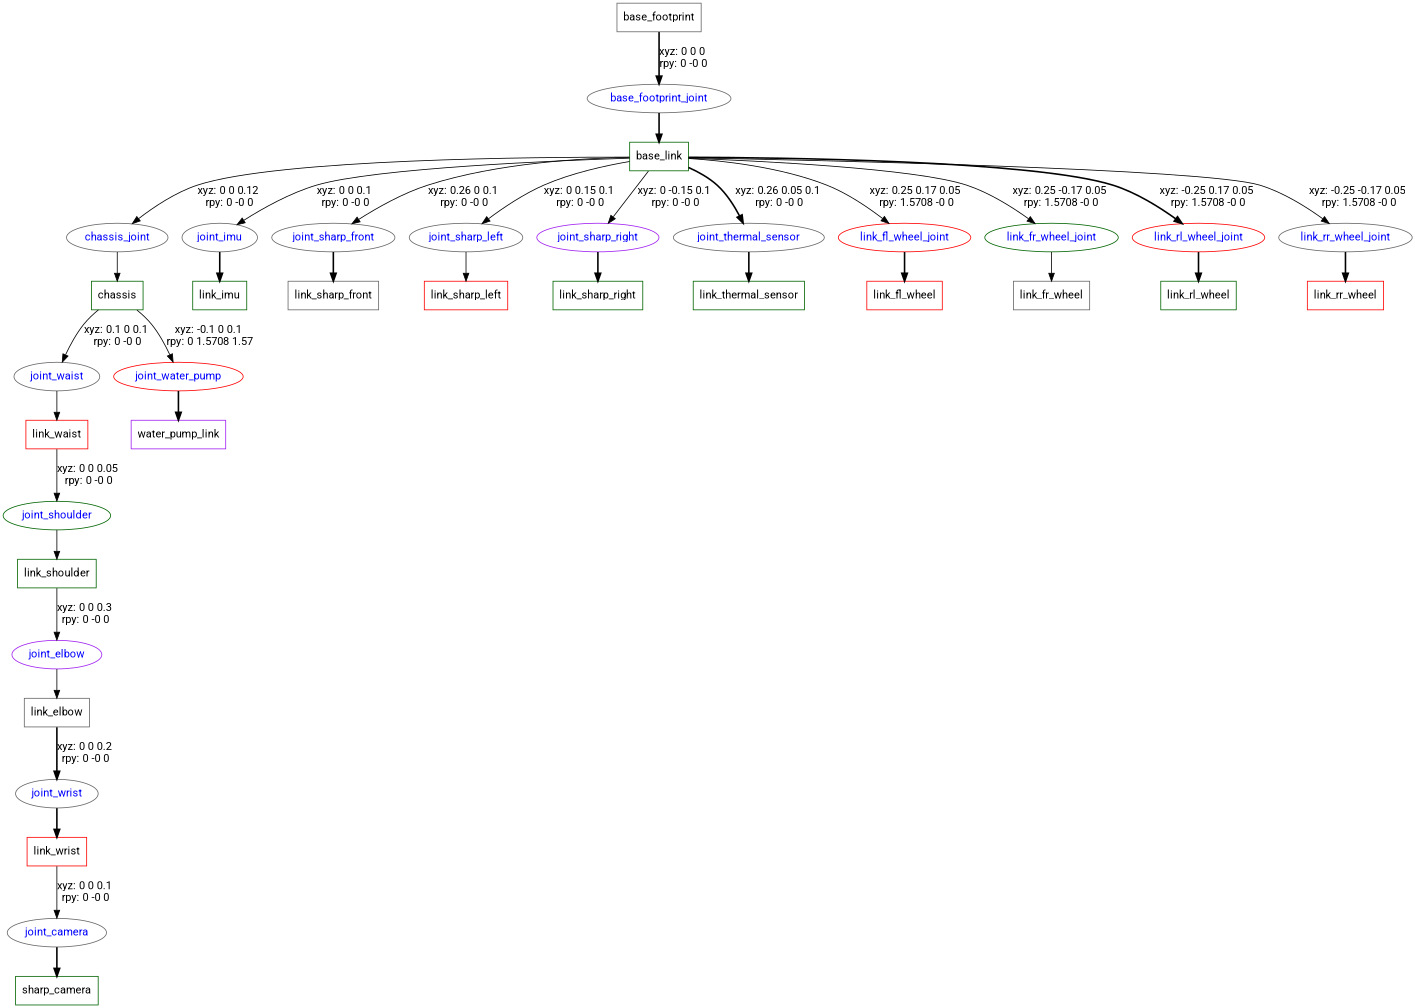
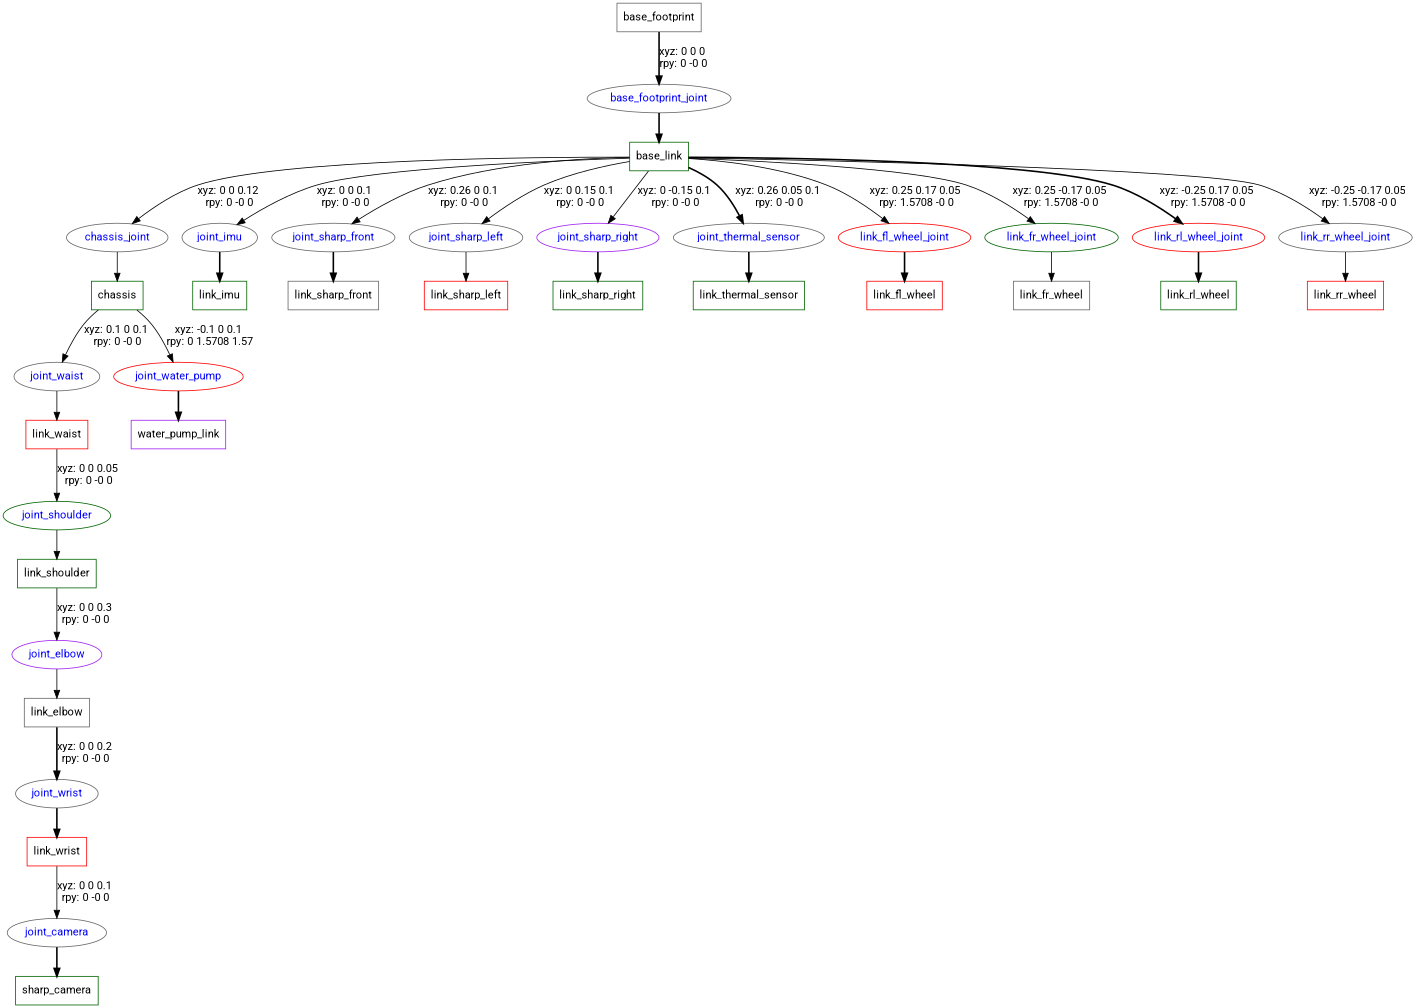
  digraph {
    fontname=Roboto
    node [color=gray40 fontname=Roboto shape=box]
    edge [fontname=Roboto style=solid]
    n1 [label=base_footprint]
    base_footprint_joint [fontcolor=blue shape=ellipse]
    n3 [color=darkgreen label=base_link]
    chassis_joint [fontcolor=blue shape=ellipse]
    joint_imu [fontcolor=blue shape=ellipse]
    joint_sharp_front [fontcolor=blue shape=ellipse]
    joint_sharp_left [fontcolor=blue shape=ellipse]
    joint_sharp_right [color=purple fontcolor=blue shape=ellipse]
    joint_thermal_sensor [fontcolor=blue shape=ellipse]
    link_fl_wheel_joint [color=red fontcolor=blue shape=ellipse]
    link_fr_wheel_joint [color=darkgreen fontcolor=blue shape=ellipse]
    link_rl_wheel_joint [color=red fontcolor=blue shape=ellipse]
    link_rr_wheel_joint [fontcolor=blue shape=ellipse]
    n14 [color=darkgreen label=chassis]
    n15 [color=darkgreen label=link_imu]
    n16 [label=link_sharp_front]
    n17 [color=red label=link_sharp_left]
    n18 [color=darkgreen label=link_sharp_right]
    n19 [color=darkgreen label=link_thermal_sensor]
    n20 [color=red label=link_fl_wheel]
    n21 [label=link_fr_wheel]
    n22 [color=darkgreen label=link_rl_wheel]
    n23 [color=red label=link_rr_wheel]
    joint_waist [fontcolor=blue shape=ellipse]
    joint_water_pump [color=red fontcolor=blue shape=ellipse]
    n26 [color=red label=link_waist]
    n27 [color=purple label=water_pump_link]
    joint_shoulder [color=darkgreen fontcolor=blue shape=ellipse]
    n29 [color=darkgreen label=link_shoulder]
    joint_elbow [color=purple fontcolor=blue shape=ellipse]
    n31 [label=link_elbow]
    joint_wrist [fontcolor=blue shape=ellipse]
    n33 [color=red label=link_wrist]
    joint_camera [fontcolor=blue shape=ellipse]
    n35 [color=darkgreen label=sharp_camera]
    n1 -> base_footprint_joint [label="xyz: 0 0 0 \nrpy: 0 -0 0" style=bold]
    base_footprint_joint -> n3 [style=bold]
    n3 -> chassis_joint [label="xyz: 0 0 0.12 \nrpy: 0 -0 0"]
    n3 -> joint_imu [label="xyz: 0 0 0.1 \nrpy: 0 -0 0"]
    n3 -> joint_sharp_front [label="xyz: 0.26 0 0.1 \nrpy: 0 -0 0"]
    n3 -> joint_sharp_left [label="xyz: 0 0.15 0.1 \nrpy: 0 -0 0"]
    n3 -> joint_sharp_right [label="xyz: 0 -0.15 0.1 \nrpy: 0 -0 0"]
    n3 -> joint_thermal_sensor [label="xyz: 0.26 0.05 0.1 \nrpy: 0 -0 0" style=bold]
    n3 -> link_fl_wheel_joint [label="xyz: 0.25 0.17 0.05 \nrpy: 1.5708 -0 0"]
    n3 -> link_fr_wheel_joint [label="xyz: 0.25 -0.17 0.05 \nrpy: 1.5708 -0 0"]
    n3 -> link_rl_wheel_joint [label="xyz: -0.25 0.17 0.05 \nrpy: 1.5708 -0 0" style=bold]
    n3 -> link_rr_wheel_joint [label="xyz: -0.25 -0.17 0.05 \nrpy: 1.5708 -0 0"]
    chassis_joint -> n14
    joint_imu -> n15 [style=bold]
    joint_sharp_front -> n16 [style=bold]
    joint_sharp_left -> n17
    joint_sharp_right -> n18 [style=bold]
    joint_thermal_sensor -> n19 [style=bold]
    link_fl_wheel_joint -> n20 [style=bold]
    link_fr_wheel_joint -> n21
    link_rl_wheel_joint -> n22 [style=bold]
-   link_rr_wheel_joint -> n23 [style=bold]
+   link_rr_wheel_joint -> n23
    n14 -> joint_waist [label="xyz: 0.1 0 0.1 \nrpy: 0 -0 0"]
    n14 -> joint_water_pump [label="xyz: -0.1 0 0.1 \nrpy: 0 1.5708 1.57"]
    joint_waist -> n26
    joint_water_pump -> n27 [style=bold]
    n26 -> joint_shoulder [label="xyz: 0 0 0.05 \nrpy: 0 -0 0"]
    joint_shoulder -> n29
    n29 -> joint_elbow [label="xyz: 0 0 0.3 \nrpy: 0 -0 0"]
    joint_elbow -> n31
    n31 -> joint_wrist [label="xyz: 0 0 0.2 \nrpy: 0 -0 0" style=bold]
    joint_wrist -> n33 [style=bold]
    n33 -> joint_camera [label="xyz: 0 0 0.1 \nrpy: 0 -0 0"]
    joint_camera -> n35 [style=bold]
  }
